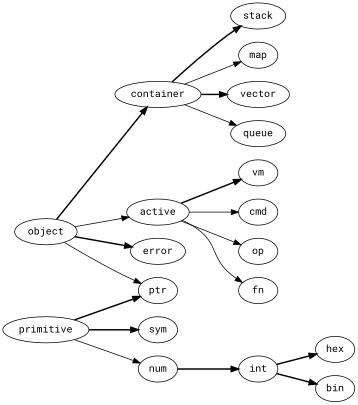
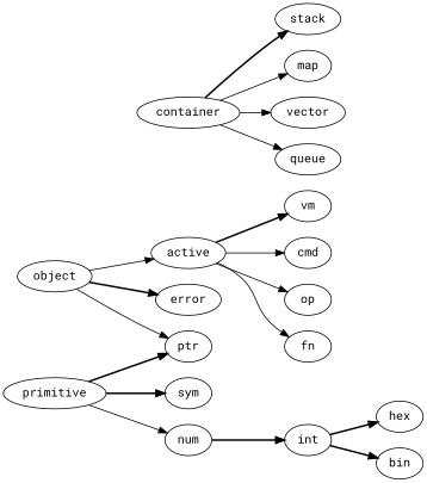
  digraph {
    fontname="Roboto Mono"
    rankdir=LR
    node [fontname="Roboto Mono"]
    edge [fontname="Roboto Mono" style=bold]
    object
    container
    active
    error
    ptr
    primitive
    sym
    num
    stack
    map
    vector
    queue
    vm
    cmd
    op
    fn
    int
    hex
    bin
-   object -> container
    object -> active [style=solid]
    object -> error
    object -> ptr [style=solid]
    container -> stack
    container -> map [style=solid]
-   container -> vector
+   container -> vector [style=solid]
    container -> queue [style=solid]
    active -> vm
    active -> cmd [style=solid]
    active -> op [style=solid]
    active -> fn [style=solid]
    primitive -> ptr
    primitive -> sym
    primitive -> num [style=solid]
    num -> int
    int -> hex
    int -> bin
  }
